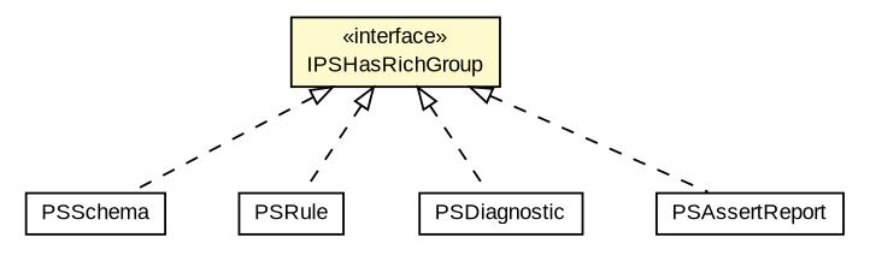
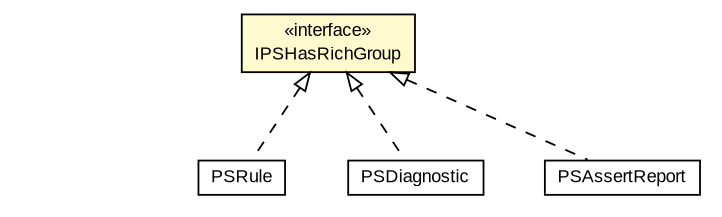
  digraph {
    nodesep=0.25
    ranksep=0.5
    node [fontcolor=black fontname=arial fontsize=10.0 shape=plaintext]
    edge [arrowtail=empty dir=back fontname=arial fontsize=10 headport=p labelfontname=arial labelfontsize=10 style=dashed tailport=p]
-   n1 [label=<<table title="com.helger.schematron.pure.model.PSSchema" border="0" cellborder="1" cellspacing="0" cellpadding="2" port="p" href="./PSSchema.html"> 		<tr><td><table border="0" cellspacing="0" cellpadding="1"> <tr><td align="center" balign="center"> PSSchema </td></tr> 		</table></td></tr> 		</table>>]
    n2 [label=<<table title="com.helger.schematron.pure.model.PSRule" border="0" cellborder="1" cellspacing="0" cellpadding="2" port="p" href="./PSRule.html"> 		<tr><td><table border="0" cellspacing="0" cellpadding="1"> <tr><td align="center" balign="center"> PSRule </td></tr> 		</table></td></tr> 		</table>>]
    n3 [label=<<table title="com.helger.schematron.pure.model.PSDiagnostic" border="0" cellborder="1" cellspacing="0" cellpadding="2" port="p" href="./PSDiagnostic.html"> 		<tr><td><table border="0" cellspacing="0" cellpadding="1"> <tr><td align="center" balign="center"> PSDiagnostic </td></tr> 		</table></td></tr> 		</table>>]
    n4 [label=<<table title="com.helger.schematron.pure.model.PSAssertReport" border="0" cellborder="1" cellspacing="0" cellpadding="2" port="p" href="./PSAssertReport.html"> 		<tr><td><table border="0" cellspacing="0" cellpadding="1"> <tr><td align="center" balign="center"> PSAssertReport </td></tr> 		</table></td></tr> 		</table>>]
    n5 [label=<<table title="com.helger.schematron.pure.model.IPSHasRichGroup" border="0" cellborder="1" cellspacing="0" cellpadding="2" port="p" bgcolor="lemonChiffon" href="./IPSHasRichGroup.html"> 		<tr><td><table border="0" cellspacing="0" cellpadding="1"> <tr><td align="center" balign="center"> &#171;interface&#187; </td></tr> <tr><td align="center" balign="center"> IPSHasRichGroup </td></tr> 		</table></td></tr> 		</table>>]
-   n5 -> n1
    n5 -> n2
    n5 -> n3
    n5 -> n4
  }
